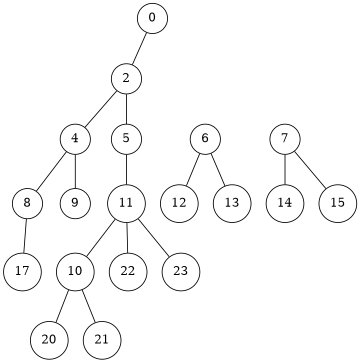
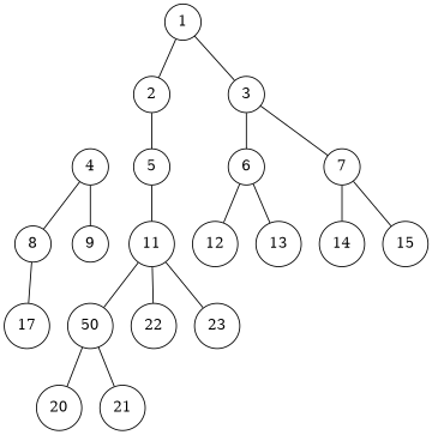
  graph {
    ordering=out
    node [shape=circle]
-   1 [width=0.5 label=0]
+   1 [width=0.5]
    2 [width=0.5]
+   3 [width=0.5]
    4 [width=0.5]
    5 [width=0.5]
    6 [width=0.5]
    7 [width=0.5]
    8 [width=0.5]
    9 [width=0.5]
    11 [width=0.5]
    12 [width=0.5]
    13 [width=0.5]
    14 [width=0.5]
    15 [width=0.5]
    17 [width=0.5]
-   10 [width=0.5]
+   10 [width=0.5 label=50]
    20 [width=0.5]
    21 [width=0.5]
    22 [width=0.5]
    23 [width=0.5]
    1 -- 2
-   2 -- 4
+   1 -- 3
    2 -- 5
+   3 -- 6
+   3 -- 7
    4 -- 8
    4 -- 9
    5 -- 11
    6 -- 12
    6 -- 13
    7 -- 14
    7 -- 15
    8 -- 17
    11 -- 10
    11 -- 22
    11 -- 23
    10 -- 20
    10 -- 21
  }
